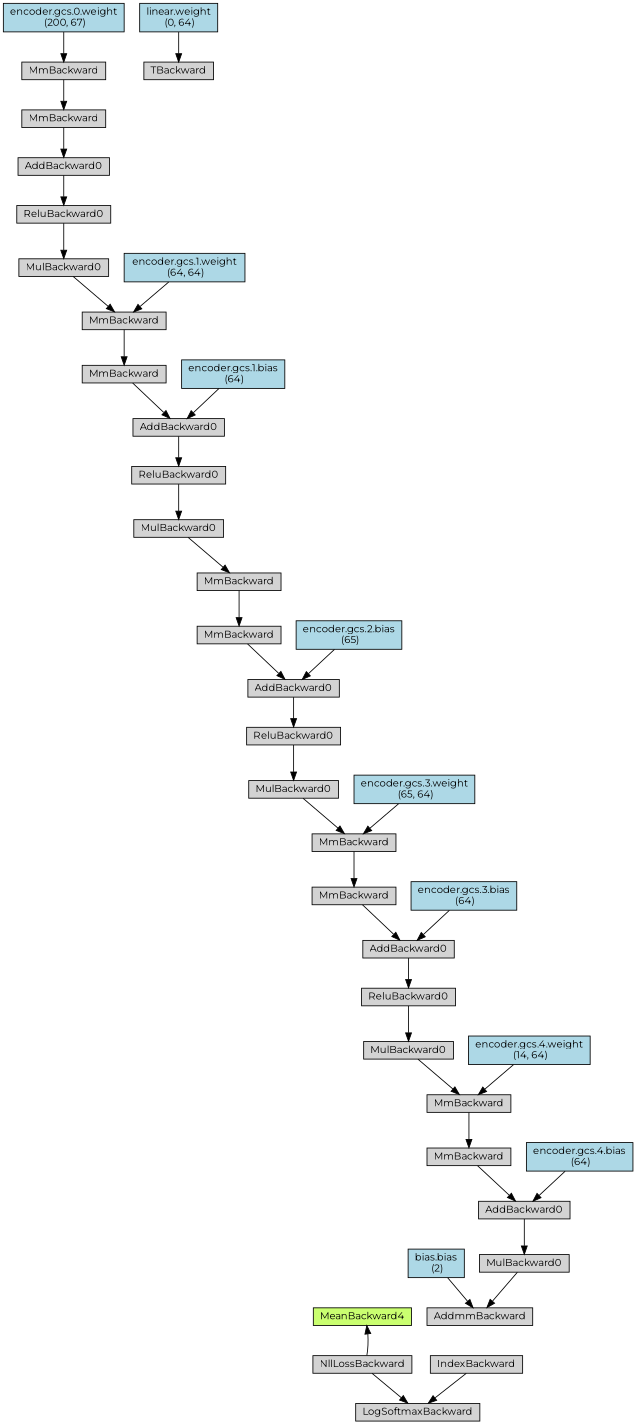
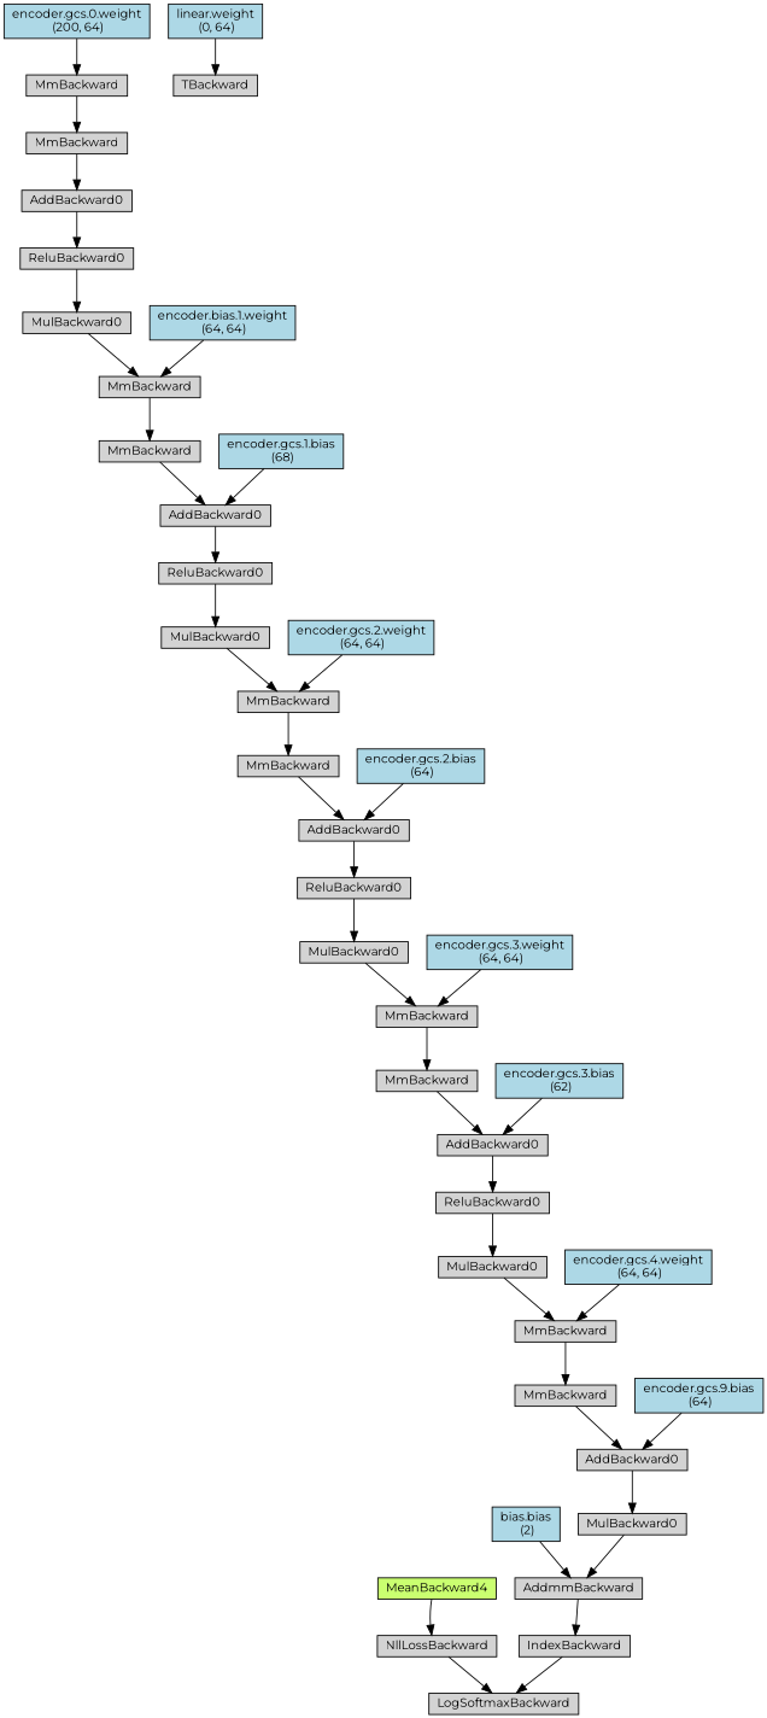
  digraph {
    fontname=Montserrat
    node [align=left fontname=Montserrat fontsize=12 ranksep=0.1 shape=box style=filled]
    edge [fontname=Montserrat]
    n1 [fillcolor=darkolivegreen1 height=0.2 label=MeanBackward4]
    n2 [height=0.2 label=NllLossBackward]
    n3 [height=0.2 label=LogSoftmaxBackward]
    n4 [height=0.2 label=IndexBackward]
    n5 [height=0.2 label=AddmmBackward]
    n6 [fillcolor=lightblue height=0.2 label="bias.bias\n (2)"]
    n7 [height=0.2 label=MulBackward0]
    n8 [height=0.2 label=AddBackward0]
    n9 [height=0.2 label=MmBackward]
    n10 [height=0.2 label=MmBackward]
    n11 [height=0.2 label=MulBackward0]
    n12 [height=0.2 label=ReluBackward0]
    n13 [height=0.2 label=AddBackward0]
    n14 [height=0.2 label=MmBackward]
    n15 [height=0.2 label=MmBackward]
    n16 [height=0.2 label=MulBackward0]
    n17 [height=0.2 label=ReluBackward0]
    n18 [height=0.2 label=AddBackward0]
    n19 [height=0.2 label=MmBackward]
    n20 [height=0.2 label=MmBackward]
    n21 [height=0.2 label=MulBackward0]
    n22 [height=0.2 label=ReluBackward0]
    n23 [height=0.2 label=AddBackward0]
    n24 [height=0.2 label=MmBackward]
    n25 [height=0.2 label=MmBackward]
    n26 [height=0.2 label=MulBackward0]
    n27 [height=0.2 label=ReluBackward0]
    n28 [height=0.2 label=AddBackward0]
    n29 [height=0.2 label=MmBackward]
    n30 [height=0.2 label=MmBackward]
-   n31 [fillcolor=lightblue height=0.2 label="encoder.gcs.0.weight\n (200, 67)"]
-   n32 [fillcolor=lightblue height=0.2 label="encoder.gcs.1.weight\n (64, 64)"]
-   n33 [fillcolor=lightblue height=0.2 label="encoder.gcs.1.bias\n (64)"]
-   n35 [fillcolor=lightblue height=0.2 label="encoder.gcs.2.bias\n (65)"]
-   n36 [fillcolor=lightblue height=0.2 label="encoder.gcs.3.weight\n (65, 64)"]
-   n37 [fillcolor=lightblue height=0.2 label="encoder.gcs.3.bias\n (64)"]
-   n38 [fillcolor=lightblue height=0.2 label="encoder.gcs.4.weight\n (14, 64)"]
-   n39 [fillcolor=lightblue height=0.2 label="encoder.gcs.4.bias\n (64)"]
+   n31 [fillcolor=lightblue height=0.2 label="encoder.gcs.0.weight\n (200, 64)"]
+   n32 [fillcolor=lightblue height=0.2 label="encoder.bias.1.weight\n (64, 64)"]
+   n33 [fillcolor=lightblue height=0.2 label="encoder.gcs.1.bias\n (68)"]
+   n34 [fillcolor=lightblue height=0.2 label="encoder.gcs.2.weight\n (64, 64)"]
+   n35 [fillcolor=lightblue height=0.2 label="encoder.gcs.2.bias\n (64)"]
+   n36 [fillcolor=lightblue height=0.2 label="encoder.gcs.3.weight\n (64, 64)"]
+   n37 [fillcolor=lightblue height=0.2 label="encoder.gcs.3.bias\n (62)"]
+   n38 [fillcolor=lightblue height=0.2 label="encoder.gcs.4.weight\n (64, 64)"]
+   n39 [fillcolor=lightblue height=0.2 label="encoder.gcs.9.bias\n (64)"]
    n40 [height=0.2 label=TBackward]
    n41 [fillcolor=lightblue height=0.2 label="linear.weight\n (0, 64)"]
-   n2 -> n1
+   n1 -> n2
    n2 -> n3
    n4 -> n3
+   n5 -> n4
    n6 -> n5
    n7 -> n5
    n8 -> n7
    n9 -> n8
    n10 -> n9
    n11 -> n10
    n12 -> n11
    n13 -> n12
    n14 -> n13
    n15 -> n14
    n16 -> n15
    n17 -> n16
    n18 -> n17
    n19 -> n18
    n20 -> n19
    n21 -> n20
    n22 -> n21
    n23 -> n22
    n24 -> n23
    n25 -> n24
    n26 -> n25
    n27 -> n26
    n28 -> n27
    n29 -> n28
    n30 -> n29
    n31 -> n30
    n32 -> n25
    n33 -> n23
+   n34 -> n20
    n35 -> n18
    n36 -> n15
    n37 -> n13
    n38 -> n10
    n39 -> n8
    n41 -> n40
  }
